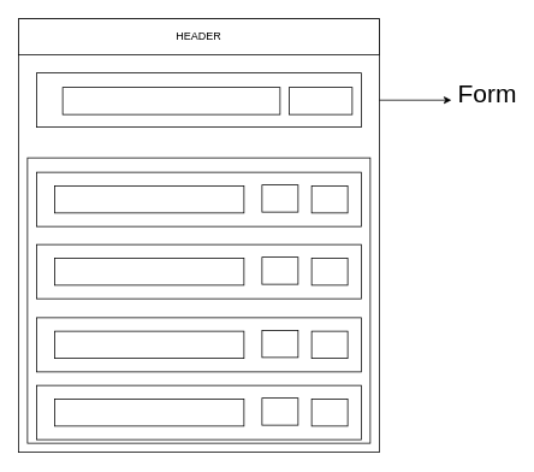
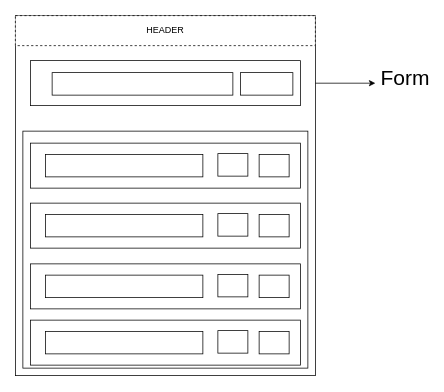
  <mxCell id="0" />
  <mxCell id="1" parent="0" />
  <mxCell id="2" value="" style="whiteSpace=wrap;html=1;" vertex="1" parent="1"><mxGeometry x="20" y="20" width="400" height="480" as="geometry" /></mxCell>
- <mxCell id="3" value="HEADER" style="whiteSpace=wrap;html=1;" vertex="1" parent="1"><mxGeometry x="20" y="20" width="400" height="40" as="geometry" /></mxCell>
+ <mxCell id="3" value="HEADER" style="whiteSpace=wrap;html=1;dashed=1;" vertex="1" parent="1"><mxGeometry x="20" y="20" width="400" height="40" as="geometry" /></mxCell>
  <mxCell id="4" value="" style="whiteSpace=wrap;html=1;" vertex="1" parent="1"><mxGeometry x="40" y="80" width="360" height="60" as="geometry" /></mxCell>
  <mxCell id="5" value="" style="whiteSpace=wrap;html=1;" vertex="1" parent="1"><mxGeometry x="69" y="96" width="241" height="30" as="geometry" /></mxCell>
  <mxCell id="6" value="" style="whiteSpace=wrap;html=1;" vertex="1" parent="1"><mxGeometry x="320" y="96" width="70" height="30" as="geometry" /></mxCell>
  <mxCell id="7" value="" style="group" vertex="1" connectable="0" parent="1"><mxGeometry x="40" y="190" width="370" height="300" as="geometry" /></mxCell>
  <mxCell id="8" value="" style="whiteSpace=wrap;html=1;" vertex="1" parent="7"><mxGeometry x="-10" y="-16" width="380" height="316" as="geometry" /></mxCell>
  <mxCell id="9" value="" style="whiteSpace=wrap;html=1;" vertex="1" parent="7"><mxGeometry width="360" height="60" as="geometry" /></mxCell>
  <mxCell id="10" value="" style="whiteSpace=wrap;html=1;" vertex="1" parent="7"><mxGeometry x="20" y="15" width="210" height="30" as="geometry" /></mxCell>
  <mxCell id="11" value="" style="whiteSpace=wrap;html=1;" vertex="1" parent="7"><mxGeometry x="250" y="14" width="40" height="30" as="geometry" /></mxCell>
  <mxCell id="12" value="" style="whiteSpace=wrap;html=1;" vertex="1" parent="7"><mxGeometry x="305" y="15" width="40" height="30" as="geometry" /></mxCell>
  <mxCell id="13" value="" style="group" vertex="1" connectable="0" parent="1"><mxGeometry x="40" y="270" width="360" height="60" as="geometry" /></mxCell>
  <mxCell id="14" value="" style="whiteSpace=wrap;html=1;" vertex="1" parent="13"><mxGeometry width="360" height="60" as="geometry" /></mxCell>
  <mxCell id="15" value="" style="whiteSpace=wrap;html=1;" vertex="1" parent="13"><mxGeometry x="20" y="15" width="210" height="30" as="geometry" /></mxCell>
  <mxCell id="16" value="" style="whiteSpace=wrap;html=1;" vertex="1" parent="13"><mxGeometry x="250" y="14" width="40" height="30" as="geometry" /></mxCell>
  <mxCell id="17" value="" style="whiteSpace=wrap;html=1;" vertex="1" parent="13"><mxGeometry x="305" y="15" width="40" height="30" as="geometry" /></mxCell>
  <mxCell id="18" value="" style="group" vertex="1" connectable="0" parent="1"><mxGeometry x="40" y="351" width="360" height="60" as="geometry" /></mxCell>
  <mxCell id="19" value="" style="whiteSpace=wrap;html=1;" vertex="1" parent="18"><mxGeometry width="360" height="60" as="geometry" /></mxCell>
  <mxCell id="20" value="" style="whiteSpace=wrap;html=1;" vertex="1" parent="18"><mxGeometry x="20" y="15" width="210" height="30" as="geometry" /></mxCell>
  <mxCell id="21" value="" style="whiteSpace=wrap;html=1;" vertex="1" parent="18"><mxGeometry x="250" y="14" width="40" height="30" as="geometry" /></mxCell>
  <mxCell id="22" value="" style="whiteSpace=wrap;html=1;" vertex="1" parent="18"><mxGeometry x="305" y="15" width="40" height="30" as="geometry" /></mxCell>
  <mxCell id="23" value="" style="group" vertex="1" connectable="0" parent="1"><mxGeometry x="40" y="426" width="360" height="60" as="geometry" /></mxCell>
  <mxCell id="24" value="" style="whiteSpace=wrap;html=1;" vertex="1" parent="23"><mxGeometry width="360" height="60" as="geometry" /></mxCell>
  <mxCell id="25" value="" style="whiteSpace=wrap;html=1;" vertex="1" parent="23"><mxGeometry x="20" y="15" width="210" height="30" as="geometry" /></mxCell>
  <mxCell id="26" value="" style="whiteSpace=wrap;html=1;" vertex="1" parent="23"><mxGeometry x="250" y="14" width="40" height="30" as="geometry" /></mxCell>
  <mxCell id="27" value="" style="whiteSpace=wrap;html=1;" vertex="1" parent="23"><mxGeometry x="305" y="15" width="40" height="30" as="geometry" /></mxCell>
  <mxCell id="28" value="" style="edgeStyle=none;orthogonalLoop=1;jettySize=auto;html=1;" edge="1" parent="1"><mxGeometry width="80" relative="1" as="geometry"><mxPoint x="420" y="110.09" as="sourcePoint" /><mxPoint x="500" y="110.09" as="targetPoint" /><Array as="points" /></mxGeometry></mxCell>
  <mxCell id="29" value="Form" style="text;strokeColor=none;align=center;fillColor=none;html=1;verticalAlign=middle;whiteSpace=wrap;rounded=0;fontSize=28;" vertex="1" parent="1"><mxGeometry x="510" y="80" width="60" height="46" as="geometry" /></mxCell>
